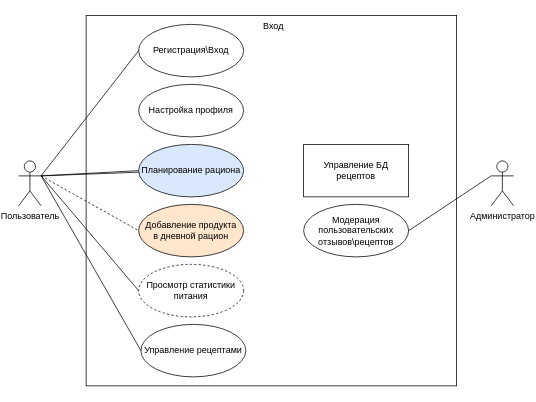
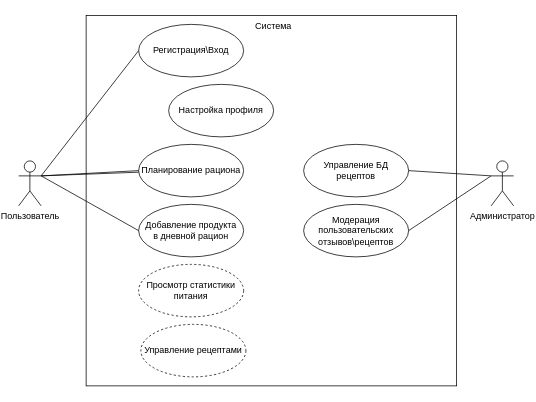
  <mxCell id="0" />
  <mxCell id="1" parent="0" />
  <mxCell id="2" value="" style="whiteSpace=wrap;html=1;aspect=fixed;" parent="1" vertex="1"><mxGeometry x="110" y="20" width="494" height="494" as="geometry" /></mxCell>
  <mxCell id="3" value="Пользователь" style="shape=umlActor;verticalLabelPosition=bottom;verticalAlign=top;html=1;outlineConnect=0;" parent="1" vertex="1"><mxGeometry x="20" y="214" width="30" height="60" as="geometry" /></mxCell>
  <mxCell id="4" value="Администратор" style="shape=umlActor;verticalLabelPosition=bottom;verticalAlign=top;html=1;outlineConnect=0;" parent="1" vertex="1"><mxGeometry x="650" y="214" width="30" height="60" as="geometry" /></mxCell>
  <mxCell id="5" value="Регистрация\Вход" style="ellipse;whiteSpace=wrap;html=1;" parent="1" vertex="1"><mxGeometry x="180" y="32" width="140" height="70" as="geometry" /></mxCell>
- <mxCell id="6" value="Настройка профиля" style="ellipse;whiteSpace=wrap;html=1;" parent="1" vertex="1"><mxGeometry x="180" y="112" width="140" height="70" as="geometry" /></mxCell>
- <mxCell id="7" value="Планирование рациона" style="ellipse;whiteSpace=wrap;html=1;fillColor=#dae8fc;" parent="1" vertex="1"><mxGeometry x="180" y="192" width="140" height="70" as="geometry" /></mxCell>
- <mxCell id="8" value="Добавление продукта&lt;div&gt;в дневной рацион&lt;/div&gt;" style="ellipse;whiteSpace=wrap;html=1;fillColor=#ffe6cc;" parent="1" vertex="1"><mxGeometry x="180" y="272" width="140" height="70" as="geometry" /></mxCell>
+ <mxCell id="6" value="Настройка профиля" style="ellipse;whiteSpace=wrap;html=1;" parent="1" vertex="1"><mxGeometry x="220" y="112" width="140" height="70" as="geometry" /></mxCell>
+ <mxCell id="7" value="Планирование рациона" style="ellipse;whiteSpace=wrap;html=1;" parent="1" vertex="1"><mxGeometry x="180" y="192" width="140" height="70" as="geometry" /></mxCell>
+ <mxCell id="8" value="Добавление продукта&lt;div&gt;в дневной рацион&lt;/div&gt;" style="ellipse;whiteSpace=wrap;html=1;" parent="1" vertex="1"><mxGeometry x="180" y="272" width="140" height="70" as="geometry" /></mxCell>
  <mxCell id="9" value="Просмотр статистики питания" style="ellipse;whiteSpace=wrap;html=1;dashed=1;" parent="1" vertex="1"><mxGeometry x="180" y="352" width="140" height="70" as="geometry" /></mxCell>
- <mxCell id="10" value="Управление рецептами" style="ellipse;whiteSpace=wrap;html=1;" parent="1" vertex="1"><mxGeometry x="183" y="432" width="140" height="70" as="geometry" /></mxCell>
- <mxCell id="11" value="Управление БД рецептов" style="whiteSpace=wrap;html=1;rounded=0;" parent="1" vertex="1"><mxGeometry x="400" y="192" width="140" height="70" as="geometry" /></mxCell>
+ <mxCell id="10" value="Управление рецептами" style="ellipse;whiteSpace=wrap;html=1;dashed=1;" parent="1" vertex="1"><mxGeometry x="183" y="432" width="140" height="70" as="geometry" /></mxCell>
+ <mxCell id="11" value="Управление БД рецептов" style="ellipse;whiteSpace=wrap;html=1;" parent="1" vertex="1"><mxGeometry x="400" y="192" width="140" height="70" as="geometry" /></mxCell>
  <mxCell id="12" value="Модерация пользовательских отзывов\рецептов" style="ellipse;whiteSpace=wrap;html=1;" parent="1" vertex="1"><mxGeometry x="400" y="272" width="140" height="70" as="geometry" /></mxCell>
  <mxCell id="13" value="" style="endArrow=none;html=1;rounded=0;exitX=1;exitY=0.333;exitDx=0;exitDy=0;exitPerimeter=0;entryX=0;entryY=0.5;entryDx=0;entryDy=0;" parent="1" source="3" target="5" edge="1"><mxGeometry width="50" height="50" relative="1" as="geometry"><mxPoint x="320" y="294" as="sourcePoint" /><mxPoint x="370" y="244" as="targetPoint" /></mxGeometry></mxCell>
  <mxCell id="14" value="" style="endArrow=none;html=1;rounded=0;exitX=1;exitY=0.333;exitDx=0;exitDy=0;exitPerimeter=0;" parent="1" source="3" target="7" edge="1"><mxGeometry width="50" height="50" relative="1" as="geometry"><mxPoint x="320" y="294" as="sourcePoint" /><mxPoint x="370" y="244" as="targetPoint" /></mxGeometry></mxCell>
  <mxCell id="15" value="" style="endArrow=none;html=1;rounded=0;entryX=0;entryY=0.5;entryDx=0;entryDy=0;" parent="1" target="7" edge="1"><mxGeometry width="50" height="50" relative="1" as="geometry"><mxPoint x="50" y="234" as="sourcePoint" /><mxPoint x="370" y="244" as="targetPoint" /></mxGeometry></mxCell>
- <mxCell id="16" value="" style="endArrow=none;html=1;rounded=0;exitX=1;exitY=0.333;exitDx=0;exitDy=0;exitPerimeter=0;entryX=0;entryY=0.5;entryDx=0;entryDy=0;dashed=1;" parent="1" source="3" target="8" edge="1"><mxGeometry width="50" height="50" relative="1" as="geometry"><mxPoint x="320" y="294" as="sourcePoint" /><mxPoint x="370" y="244" as="targetPoint" /></mxGeometry></mxCell>
- <mxCell id="17" value="" style="endArrow=none;html=1;rounded=0;exitX=0;exitY=0.5;exitDx=0;exitDy=0;entryX=1;entryY=0.333;entryDx=0;entryDy=0;entryPerimeter=0;" parent="1" source="9" target="3" edge="1"><mxGeometry width="50" height="50" relative="1" as="geometry"><mxPoint x="320" y="294" as="sourcePoint" /><mxPoint x="370" y="244" as="targetPoint" /></mxGeometry></mxCell>
- <mxCell id="18" value="" style="endArrow=none;html=1;rounded=0;exitX=0;exitY=0.5;exitDx=0;exitDy=0;entryX=1;entryY=0.333;entryDx=0;entryDy=0;entryPerimeter=0;" parent="1" source="10" target="3" edge="1"><mxGeometry width="50" height="50" relative="1" as="geometry"><mxPoint x="320" y="294" as="sourcePoint" /><mxPoint x="370" y="244" as="targetPoint" /></mxGeometry></mxCell>
+ <mxCell id="16" value="" style="endArrow=none;html=1;rounded=0;exitX=1;exitY=0.333;exitDx=0;exitDy=0;exitPerimeter=0;entryX=0;entryY=0.5;entryDx=0;entryDy=0;" parent="1" source="3" target="8" edge="1"><mxGeometry width="50" height="50" relative="1" as="geometry"><mxPoint x="320" y="294" as="sourcePoint" /><mxPoint x="370" y="244" as="targetPoint" /></mxGeometry></mxCell>
  <mxCell id="19" value="" style="endArrow=none;html=1;rounded=0;entryX=0;entryY=0.333;entryDx=0;entryDy=0;entryPerimeter=0;exitX=1;exitY=0.5;exitDx=0;exitDy=0;" parent="1" source="12" target="4" edge="1"><mxGeometry width="50" height="50" relative="1" as="geometry"><mxPoint x="320" y="294" as="sourcePoint" /><mxPoint x="370" y="244" as="targetPoint" /></mxGeometry></mxCell>
- <mxCell id="21" value="Вход" style="text;html=1;align=center;verticalAlign=middle;whiteSpace=wrap;rounded=0;" vertex="1" parent="1"><mxGeometry x="330" y="20" width="60" height="30" as="geometry" /></mxCell>
+ <mxCell id="20" value="" style="endArrow=none;html=1;rounded=0;entryX=0;entryY=0.333;entryDx=0;entryDy=0;entryPerimeter=0;exitX=1;exitY=0.5;exitDx=0;exitDy=0;" parent="1" source="11" target="4" edge="1"><mxGeometry width="50" height="50" relative="1" as="geometry"><mxPoint x="320" y="294" as="sourcePoint" /><mxPoint x="370" y="244" as="targetPoint" /></mxGeometry></mxCell>
+ <mxCell id="21" value="Система" style="text;html=1;align=center;verticalAlign=middle;whiteSpace=wrap;rounded=0;" vertex="1" parent="1"><mxGeometry x="330" y="20" width="60" height="30" as="geometry" /></mxCell>
